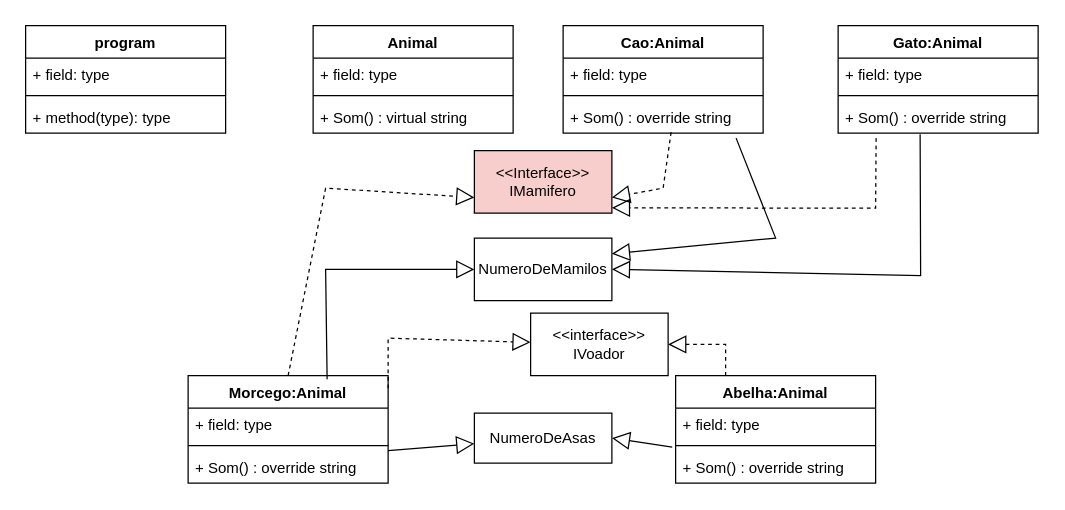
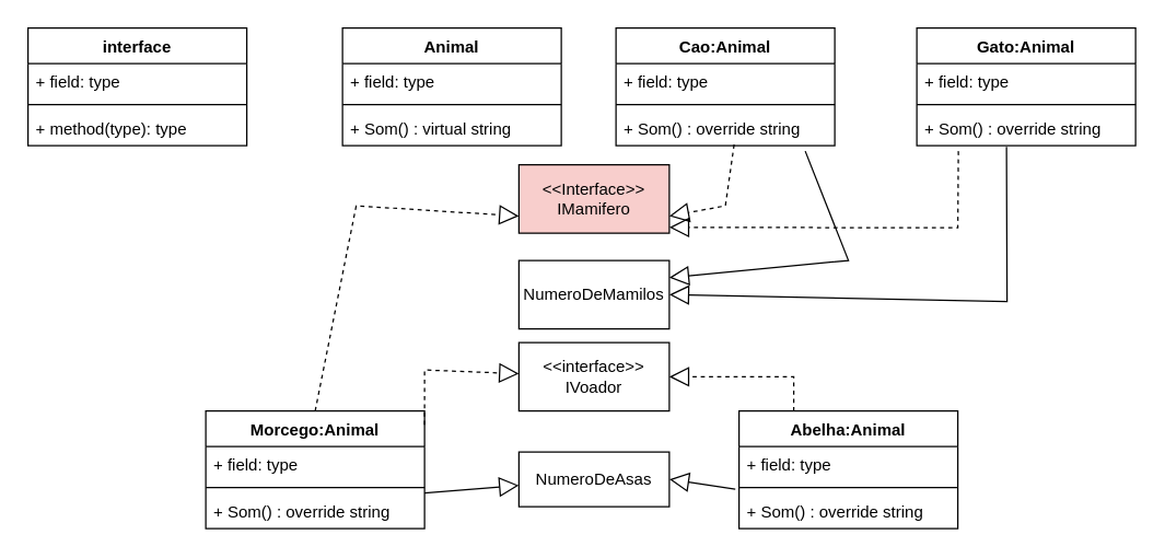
  <mxCell id="0" />
  <mxCell id="1" parent="0" />
- <mxCell id="2" value="program" style="swimlane;fontStyle=1;align=center;verticalAlign=top;childLayout=stackLayout;horizontal=1;startSize=26;horizontalStack=0;resizeParent=1;resizeParentMax=0;resizeLast=0;collapsible=1;marginBottom=0;whiteSpace=wrap;html=1;" vertex="1" parent="1"><mxGeometry y="20" width="160" height="86" as="geometry" x="20" /></mxCell>
+ <mxCell id="2" value="interface" style="swimlane;fontStyle=1;align=center;verticalAlign=top;childLayout=stackLayout;horizontal=1;startSize=26;horizontalStack=0;resizeParent=1;resizeParentMax=0;resizeLast=0;collapsible=1;marginBottom=0;whiteSpace=wrap;html=1;" vertex="1" parent="1"><mxGeometry y="20" width="160" height="86" as="geometry" x="20" /></mxCell>
  <mxCell id="3" value="+ field: type" style="text;strokeColor=none;fillColor=none;align=left;verticalAlign=top;spacingLeft=4;spacingRight=4;overflow=hidden;rotatable=0;points=[[0,0.5],[1,0.5]];portConstraint=eastwest;whiteSpace=wrap;html=1;" vertex="1" parent="2"><mxGeometry y="26" width="160" height="26" as="geometry" /></mxCell>
  <mxCell id="4" value="" style="line;strokeWidth=1;fillColor=none;align=left;verticalAlign=middle;spacingTop=-1;spacingLeft=3;spacingRight=3;rotatable=0;labelPosition=right;points=[];portConstraint=eastwest;strokeColor=inherit;" vertex="1" parent="2"><mxGeometry y="52" width="160" height="8" as="geometry" /></mxCell>
  <mxCell id="5" value="+ method(type): type" style="text;strokeColor=none;fillColor=none;align=left;verticalAlign=top;spacingLeft=4;spacingRight=4;overflow=hidden;rotatable=0;points=[[0,0.5],[1,0.5]];portConstraint=eastwest;whiteSpace=wrap;html=1;" vertex="1" parent="2"><mxGeometry y="60" width="160" height="26" as="geometry" /></mxCell>
  <mxCell id="6" value="Animal" style="swimlane;fontStyle=1;align=center;verticalAlign=top;childLayout=stackLayout;horizontal=1;startSize=26;horizontalStack=0;resizeParent=1;resizeParentMax=0;resizeLast=0;collapsible=1;marginBottom=0;whiteSpace=wrap;html=1;" vertex="1" parent="1"><mxGeometry x="250" y="20" width="160" height="86" as="geometry" /></mxCell>
  <mxCell id="7" value="+ field: type" style="text;strokeColor=none;fillColor=none;align=left;verticalAlign=top;spacingLeft=4;spacingRight=4;overflow=hidden;rotatable=0;points=[[0,0.5],[1,0.5]];portConstraint=eastwest;whiteSpace=wrap;html=1;" vertex="1" parent="6"><mxGeometry y="26" width="160" height="26" as="geometry" /></mxCell>
  <mxCell id="8" value="" style="line;strokeWidth=1;fillColor=none;align=left;verticalAlign=middle;spacingTop=-1;spacingLeft=3;spacingRight=3;rotatable=0;labelPosition=right;points=[];portConstraint=eastwest;strokeColor=inherit;" vertex="1" parent="6"><mxGeometry y="52" width="160" height="8" as="geometry" /></mxCell>
  <mxCell id="9" value="+ Som() : virtual string" style="text;strokeColor=none;fillColor=none;align=left;verticalAlign=top;spacingLeft=4;spacingRight=4;overflow=hidden;rotatable=0;points=[[0,0.5],[1,0.5]];portConstraint=eastwest;whiteSpace=wrap;html=1;" vertex="1" parent="6"><mxGeometry y="60" width="160" height="26" as="geometry" /></mxCell>
  <mxCell id="10" value="Cao:Animal" style="swimlane;fontStyle=1;align=center;verticalAlign=top;childLayout=stackLayout;horizontal=1;startSize=26;horizontalStack=0;resizeParent=1;resizeParentMax=0;resizeLast=0;collapsible=1;marginBottom=0;whiteSpace=wrap;html=1;" vertex="1" parent="1"><mxGeometry x="450" y="20" width="160" height="86" as="geometry" /></mxCell>
  <mxCell id="11" value="+ field: type" style="text;strokeColor=none;fillColor=none;align=left;verticalAlign=top;spacingLeft=4;spacingRight=4;overflow=hidden;rotatable=0;points=[[0,0.5],[1,0.5]];portConstraint=eastwest;whiteSpace=wrap;html=1;" vertex="1" parent="10"><mxGeometry y="26" width="160" height="26" as="geometry" /></mxCell>
  <mxCell id="12" value="" style="line;strokeWidth=1;fillColor=none;align=left;verticalAlign=middle;spacingTop=-1;spacingLeft=3;spacingRight=3;rotatable=0;labelPosition=right;points=[];portConstraint=eastwest;strokeColor=inherit;" vertex="1" parent="10"><mxGeometry y="52" width="160" height="8" as="geometry" /></mxCell>
  <mxCell id="13" value="+ Som() : override string" style="text;strokeColor=none;fillColor=none;align=left;verticalAlign=top;spacingLeft=4;spacingRight=4;overflow=hidden;rotatable=0;points=[[0,0.5],[1,0.5]];portConstraint=eastwest;whiteSpace=wrap;html=1;" vertex="1" parent="10"><mxGeometry y="60" width="160" height="26" as="geometry" /></mxCell>
  <mxCell id="14" value="Gato:Animal" style="swimlane;fontStyle=1;align=center;verticalAlign=top;childLayout=stackLayout;horizontal=1;startSize=26;horizontalStack=0;resizeParent=1;resizeParentMax=0;resizeLast=0;collapsible=1;marginBottom=0;whiteSpace=wrap;html=1;" vertex="1" parent="1"><mxGeometry x="670" y="20" width="160" height="86" as="geometry" /></mxCell>
  <mxCell id="15" value="+ field: type" style="text;strokeColor=none;fillColor=none;align=left;verticalAlign=top;spacingLeft=4;spacingRight=4;overflow=hidden;rotatable=0;points=[[0,0.5],[1,0.5]];portConstraint=eastwest;whiteSpace=wrap;html=1;" vertex="1" parent="14"><mxGeometry y="26" width="160" height="26" as="geometry" /></mxCell>
  <mxCell id="16" value="" style="line;strokeWidth=1;fillColor=none;align=left;verticalAlign=middle;spacingTop=-1;spacingLeft=3;spacingRight=3;rotatable=0;labelPosition=right;points=[];portConstraint=eastwest;strokeColor=inherit;" vertex="1" parent="14"><mxGeometry y="52" width="160" height="8" as="geometry" /></mxCell>
  <mxCell id="17" value="+ Som() : override string" style="text;strokeColor=none;fillColor=none;align=left;verticalAlign=top;spacingLeft=4;spacingRight=4;overflow=hidden;rotatable=0;points=[[0,0.5],[1,0.5]];portConstraint=eastwest;whiteSpace=wrap;html=1;" vertex="1" parent="14"><mxGeometry y="60" width="160" height="26" as="geometry" /></mxCell>
  <mxCell id="18" value="Morcego:Animal" style="swimlane;fontStyle=1;align=center;verticalAlign=top;childLayout=stackLayout;horizontal=1;startSize=26;horizontalStack=0;resizeParent=1;resizeParentMax=0;resizeLast=0;collapsible=1;marginBottom=0;whiteSpace=wrap;html=1;" vertex="1" parent="1"><mxGeometry x="150" y="300" width="160" height="86" as="geometry" /></mxCell>
  <mxCell id="19" value="+ field: type" style="text;strokeColor=none;fillColor=none;align=left;verticalAlign=top;spacingLeft=4;spacingRight=4;overflow=hidden;rotatable=0;points=[[0,0.5],[1,0.5]];portConstraint=eastwest;whiteSpace=wrap;html=1;" vertex="1" parent="18"><mxGeometry y="26" width="160" height="26" as="geometry" /></mxCell>
  <mxCell id="20" value="" style="line;strokeWidth=1;fillColor=none;align=left;verticalAlign=middle;spacingTop=-1;spacingLeft=3;spacingRight=3;rotatable=0;labelPosition=right;points=[];portConstraint=eastwest;strokeColor=inherit;" vertex="1" parent="18"><mxGeometry y="52" width="160" height="8" as="geometry" /></mxCell>
  <mxCell id="21" value="+ Som() : override string" style="text;strokeColor=none;fillColor=none;align=left;verticalAlign=top;spacingLeft=4;spacingRight=4;overflow=hidden;rotatable=0;points=[[0,0.5],[1,0.5]];portConstraint=eastwest;whiteSpace=wrap;html=1;" vertex="1" parent="18"><mxGeometry y="60" width="160" height="26" as="geometry" /></mxCell>
  <mxCell id="22" value="Abelha:Animal" style="swimlane;fontStyle=1;align=center;verticalAlign=top;childLayout=stackLayout;horizontal=1;startSize=26;horizontalStack=0;resizeParent=1;resizeParentMax=0;resizeLast=0;collapsible=1;marginBottom=0;whiteSpace=wrap;html=1;" vertex="1" parent="1"><mxGeometry x="540" y="300" width="160" height="86" as="geometry" /></mxCell>
  <mxCell id="23" value="+ field: type" style="text;strokeColor=none;fillColor=none;align=left;verticalAlign=top;spacingLeft=4;spacingRight=4;overflow=hidden;rotatable=0;points=[[0,0.5],[1,0.5]];portConstraint=eastwest;whiteSpace=wrap;html=1;" vertex="1" parent="22"><mxGeometry y="26" width="160" height="26" as="geometry" /></mxCell>
  <mxCell id="24" value="" style="line;strokeWidth=1;fillColor=none;align=left;verticalAlign=middle;spacingTop=-1;spacingLeft=3;spacingRight=3;rotatable=0;labelPosition=right;points=[];portConstraint=eastwest;strokeColor=inherit;" vertex="1" parent="22"><mxGeometry y="52" width="160" height="8" as="geometry" /></mxCell>
  <mxCell id="25" value="+ Som() : override string" style="text;strokeColor=none;fillColor=none;align=left;verticalAlign=top;spacingLeft=4;spacingRight=4;overflow=hidden;rotatable=0;points=[[0,0.5],[1,0.5]];portConstraint=eastwest;whiteSpace=wrap;html=1;" vertex="1" parent="22"><mxGeometry y="60" width="160" height="26" as="geometry" /></mxCell>
  <mxCell id="26" value="&amp;lt;&amp;lt;Interface&amp;gt;&amp;gt;&lt;div&gt;IMamifero&lt;/div&gt;" style="html=1;whiteSpace=wrap;fillColor=#f8cecc;" vertex="1" parent="1"><mxGeometry x="379" y="120" width="110" height="50" as="geometry" /></mxCell>
- <mxCell id="27" value="&amp;lt;&amp;lt;interface&amp;gt;&amp;gt;&lt;div&gt;IVoador&lt;/div&gt;" style="html=1;whiteSpace=wrap;" vertex="1" parent="1"><mxGeometry x="424" y="250" width="110" height="50" as="geometry" /></mxCell>
+ <mxCell id="27" value="&amp;lt;&amp;lt;interface&amp;gt;&amp;gt;&lt;div&gt;IVoador&lt;/div&gt;" style="html=1;whiteSpace=wrap;" vertex="1" parent="1"><mxGeometry x="379" y="250" width="110" height="50" as="geometry" /></mxCell>
  <mxCell id="28" value="NumeroDeMamilos" style="html=1;whiteSpace=wrap;" vertex="1" parent="1"><mxGeometry x="379" y="190" width="110" height="50" as="geometry" /></mxCell>
  <mxCell id="29" value="NumeroDeAsas" style="html=1;whiteSpace=wrap;" vertex="1" parent="1"><mxGeometry x="379" y="330" width="110" height="40" as="geometry" /></mxCell>
  <mxCell id="30" value="" style="endArrow=block;dashed=1;endFill=0;endSize=12;html=1;rounded=0;exitX=0.54;exitY=0.969;exitDx=0;exitDy=0;exitPerimeter=0;entryX=1;entryY=0.75;entryDx=0;entryDy=0;" edge="1" parent="1" source="13" target="26"><mxGeometry width="160" relative="1" as="geometry"><mxPoint x="540" y="144.5" as="sourcePoint" /><mxPoint x="700" y="144.5" as="targetPoint" /><Array as="points"><mxPoint x="530" y="150" /></Array></mxGeometry></mxCell>
  <mxCell id="31" value="" style="endArrow=block;dashed=1;endFill=0;endSize=12;html=1;rounded=0;exitX=0.19;exitY=1.154;exitDx=0;exitDy=0;exitPerimeter=0;entryX=1;entryY=0.5;entryDx=0;entryDy=0;" edge="1" parent="1" source="17"><mxGeometry width="160" relative="1" as="geometry"><mxPoint x="709.2" y="-0.002" as="sourcePoint" /><mxPoint x="489" y="165.8" as="targetPoint" /><Array as="points"><mxPoint x="700" y="166" /></Array></mxGeometry></mxCell>
  <mxCell id="32" value="" style="endArrow=block;dashed=1;endFill=0;endSize=12;html=1;rounded=0;exitX=0.5;exitY=0;exitDx=0;exitDy=0;entryX=0;entryY=0.75;entryDx=0;entryDy=0;" edge="1" parent="1" source="18" target="26"><mxGeometry width="160" relative="1" as="geometry"><mxPoint x="190" y="170" as="sourcePoint" /><mxPoint x="350" y="170" as="targetPoint" /><Array as="points"><mxPoint x="260" y="150" /></Array></mxGeometry></mxCell>
  <mxCell id="33" value="" style="endArrow=block;dashed=1;endFill=0;endSize=12;html=1;rounded=0;" edge="1" parent="1" target="27"><mxGeometry width="160" relative="1" as="geometry"><mxPoint x="310" y="310" as="sourcePoint" /><mxPoint x="470" y="310" as="targetPoint" /><Array as="points"><mxPoint x="310" y="270" /></Array></mxGeometry></mxCell>
  <mxCell id="34" value="" style="endArrow=block;dashed=1;endFill=0;endSize=12;html=1;rounded=0;exitX=0.25;exitY=0;exitDx=0;exitDy=0;entryX=1;entryY=0.5;entryDx=0;entryDy=0;" edge="1" parent="1" source="22" target="27"><mxGeometry width="160" relative="1" as="geometry"><mxPoint x="590" y="260" as="sourcePoint" /><mxPoint x="580" y="250" as="targetPoint" /><Array as="points"><mxPoint x="580" y="275" /></Array></mxGeometry></mxCell>
  <mxCell id="35" value="" style="edgeStyle=none;html=1;endArrow=block;endFill=0;endSize=12;verticalAlign=bottom;rounded=0;exitX=-0.017;exitY=-0.108;exitDx=0;exitDy=0;exitPerimeter=0;entryX=1;entryY=0.5;entryDx=0;entryDy=0;" edge="1" parent="1" source="25" target="29"><mxGeometry width="160" relative="1" as="geometry"><mxPoint x="520" y="470" as="sourcePoint" /><mxPoint x="680" y="470" as="targetPoint" /></mxGeometry></mxCell>
  <mxCell id="36" value="" style="edgeStyle=none;html=1;endArrow=block;endFill=0;endSize=12;verticalAlign=bottom;rounded=0;" edge="1" parent="1" target="29"><mxGeometry width="160" relative="1" as="geometry"><mxPoint x="310" y="360" as="sourcePoint" /><mxPoint x="470" y="360" as="targetPoint" /></mxGeometry></mxCell>
  <mxCell id="37" value="" style="edgeStyle=none;html=1;endArrow=block;endFill=0;endSize=12;verticalAlign=bottom;rounded=0;exitX=0.41;exitY=1.031;exitDx=0;exitDy=0;exitPerimeter=0;entryX=1;entryY=0.5;entryDx=0;entryDy=0;" edge="1" parent="1" source="17" target="28"><mxGeometry width="160" relative="1" as="geometry"><mxPoint x="680" y="189" as="sourcePoint" /><mxPoint x="840" y="189" as="targetPoint" /><Array as="points"><mxPoint x="736" y="220" /></Array></mxGeometry></mxCell>
  <mxCell id="38" value="" style="edgeStyle=none;html=1;endArrow=block;endFill=0;endSize=12;verticalAlign=bottom;rounded=0;exitX=0.865;exitY=1.154;exitDx=0;exitDy=0;exitPerimeter=0;entryX=1;entryY=0.25;entryDx=0;entryDy=0;" edge="1" parent="1" source="13" target="28"><mxGeometry width="160" relative="1" as="geometry"><mxPoint x="390" y="220" as="sourcePoint" /><mxPoint x="550" y="220" as="targetPoint" /><Array as="points"><mxPoint x="620" y="190" /></Array></mxGeometry></mxCell>
- <mxCell id="39" value="" style="edgeStyle=none;html=1;endArrow=block;endFill=0;endSize=12;verticalAlign=bottom;rounded=0;exitX=0.695;exitY=0.033;exitDx=0;exitDy=0;exitPerimeter=0;entryX=0;entryY=0.5;entryDx=0;entryDy=0;" edge="1" parent="1" source="18" target="28"><mxGeometry width="160" relative="1" as="geometry"><mxPoint x="260" y="290" as="sourcePoint" /><mxPoint x="550" y="220" as="targetPoint" /><Array as="points"><mxPoint x="260" y="215" /></Array></mxGeometry></mxCell>
